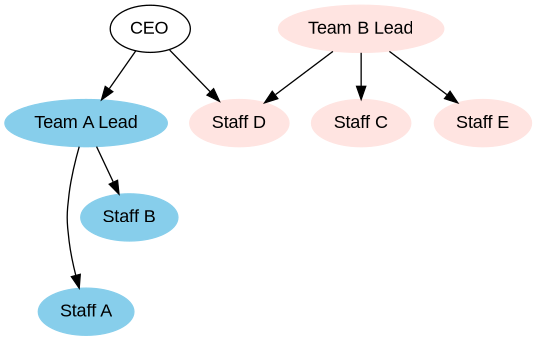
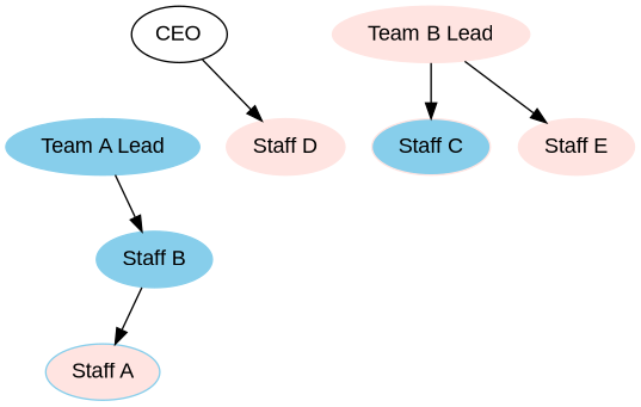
  digraph {
    fontname="Liberation Sans"
    node [color=mistyrose fontname="Liberation Sans" style=filled]
    edge [fontname="Liberation Sans"]
    n1 [color=black label=CEO style=""]
    n2 [color=skyblue label="Team A Lead"]
    n3 [label="Staff D"]
-   n4 [color=skyblue label="Staff A"]
+   n4 [color=skyblue label="Staff A" fillcolor=mistyrose]
    n5 [color=skyblue label="Staff B"]
    n6 [label="Team B Lead"]
-   n7 [label="Staff C"]
+   n7 [label="Staff C" fillcolor=skyblue]
    n8 [label="Staff E"]
-   n1 -> n2
    n1 -> n3
-   n2 -> n4
+   n5 -> n4
    n2 -> n5
-   n6 -> n3
    n6 -> n7
    n6 -> n8
  }
